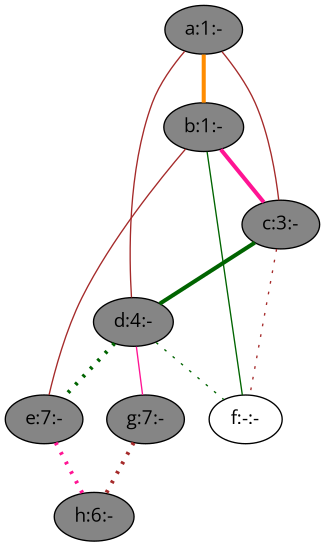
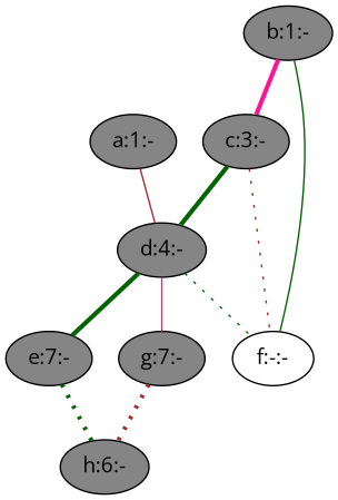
  graph {
    fontname="Open Sans"
    node [fillcolor=gray52 fontname="Open Sans" style=filled]
    edge [color=brown fontname="Open Sans" penwidth=1 style=solid]
    n1 [label="a:1:-"]
    n2 [label="b:1:-"]
    n3 [label="c:3:-"]
    n4 [label="d:4:-"]
    n5 [label="e:7:-"]
    n6 [label="f:-:-" fillcolor="" style=""]
    n7 [label="g:7:-"]
    n8 [label="h:6:-"]
-   n1 -- n2 [color=darkorange penwidth=3 style=bold]
-   n1 -- n3
    n1 -- n4
    n2 -- n3 [color=deeppink penwidth=3 style=bold]
-   n2 -- n5
    n2 -- n6 [color=darkgreen style=bold]
    n3 -- n4 [color=darkgreen penwidth=3]
    n3 -- n6 [style=dotted]
-   n4 -- n5 [color=darkgreen penwidth=3 style=dotted]
+   n4 -- n5 [color=darkgreen penwidth=3]
    n4 -- n6 [color=darkgreen style=dotted]
    n4 -- n7 [color=deeppink]
-   n5 -- n8 [color=deeppink penwidth=3 style=dotted]
+   n5 -- n8 [color=darkgreen penwidth=3 style=dotted]
    n7 -- n8 [penwidth=3 style=dotted]
  }
